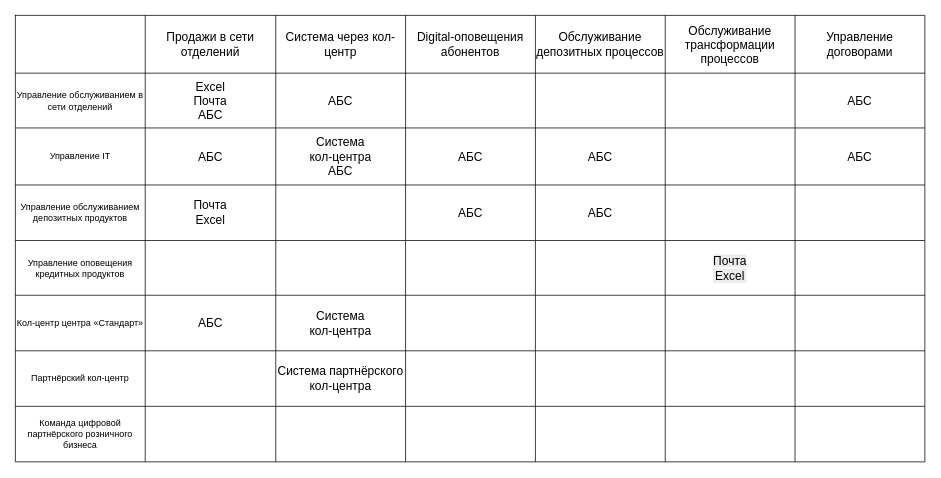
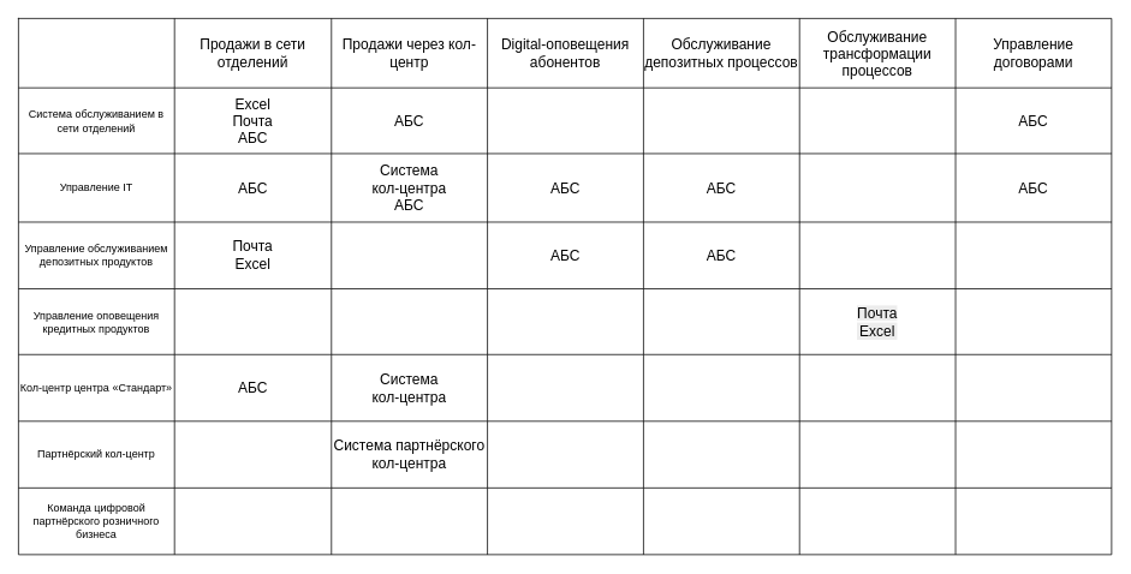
  <mxCell id="0" />
  <mxCell id="1" parent="0" />
  <mxCell id="2" value="" style="shape=table;startSize=0;container=1;collapsible=0;childLayout=tableLayout;fontSize=16;" parent="1" vertex="1"><mxGeometry x="20" y="20" width="1212" height="595" as="geometry" /></mxCell>
  <mxCell id="3" value="" style="shape=tableRow;horizontal=0;startSize=0;swimlaneHead=0;swimlaneBody=0;strokeColor=inherit;top=0;left=0;bottom=0;right=0;collapsible=0;dropTarget=0;fillColor=none;points=[[0,0.5],[1,0.5]];portConstraint=eastwest;fontSize=16;" parent="2" vertex="1"><mxGeometry width="1212" height="77" as="geometry" /></mxCell>
  <mxCell id="4" value="" style="shape=partialRectangle;html=1;whiteSpace=wrap;connectable=0;strokeColor=inherit;overflow=hidden;fillColor=none;top=0;left=0;bottom=0;right=0;pointerEvents=1;fontSize=16;" parent="3" vertex="1"><mxGeometry width="173" height="77" as="geometry"><mxRectangle width="173" height="77" as="alternateBounds" /></mxGeometry></mxCell>
  <mxCell id="5" value="Продажи в сети отделений" style="shape=partialRectangle;html=1;whiteSpace=wrap;connectable=0;strokeColor=inherit;overflow=hidden;fillColor=none;top=0;left=0;bottom=0;right=0;pointerEvents=1;fontSize=16;" parent="3" vertex="1"><mxGeometry x="173" width="174" height="77" as="geometry"><mxRectangle width="174" height="77" as="alternateBounds" /></mxGeometry></mxCell>
- <mxCell id="6" value="Система через кол-центр" style="shape=partialRectangle;html=1;whiteSpace=wrap;connectable=0;strokeColor=inherit;overflow=hidden;fillColor=none;top=0;left=0;bottom=0;right=0;pointerEvents=1;fontSize=16;" parent="3" vertex="1"><mxGeometry x="347" width="173" height="77" as="geometry"><mxRectangle width="173" height="77" as="alternateBounds" /></mxGeometry></mxCell>
+ <mxCell id="6" value="Продажи через кол-центр" style="shape=partialRectangle;html=1;whiteSpace=wrap;connectable=0;strokeColor=inherit;overflow=hidden;fillColor=none;top=0;left=0;bottom=0;right=0;pointerEvents=1;fontSize=16;" parent="3" vertex="1"><mxGeometry x="347" width="173" height="77" as="geometry"><mxRectangle width="173" height="77" as="alternateBounds" /></mxGeometry></mxCell>
  <mxCell id="7" value="Digital-оповещения абонентов" style="shape=partialRectangle;html=1;whiteSpace=wrap;connectable=0;strokeColor=inherit;overflow=hidden;fillColor=none;top=0;left=0;bottom=0;right=0;pointerEvents=1;fontSize=16;" parent="3" vertex="1"><mxGeometry x="520" width="173" height="77" as="geometry"><mxRectangle width="173" height="77" as="alternateBounds" /></mxGeometry></mxCell>
  <mxCell id="8" value="Обслуживание депозитных процессов" style="shape=partialRectangle;html=1;whiteSpace=wrap;connectable=0;strokeColor=inherit;overflow=hidden;fillColor=none;top=0;left=0;bottom=0;right=0;pointerEvents=1;fontSize=16;" parent="3" vertex="1"><mxGeometry x="693" width="173" height="77" as="geometry"><mxRectangle width="173" height="77" as="alternateBounds" /></mxGeometry></mxCell>
  <mxCell id="9" value="Обслуживание трансформации процессов" style="shape=partialRectangle;html=1;whiteSpace=wrap;connectable=0;strokeColor=inherit;overflow=hidden;fillColor=none;top=0;left=0;bottom=0;right=0;pointerEvents=1;fontSize=16;" parent="3" vertex="1"><mxGeometry x="866" width="173" height="77" as="geometry"><mxRectangle width="173" height="77" as="alternateBounds" /></mxGeometry></mxCell>
  <mxCell id="10" value="Управление договорами" style="shape=partialRectangle;html=1;whiteSpace=wrap;connectable=0;strokeColor=inherit;overflow=hidden;fillColor=none;top=0;left=0;bottom=0;right=0;pointerEvents=1;fontSize=16;" parent="3" vertex="1"><mxGeometry x="1039" width="173" height="77" as="geometry"><mxRectangle width="173" height="77" as="alternateBounds" /></mxGeometry></mxCell>
  <mxCell id="11" value="" style="shape=tableRow;horizontal=0;startSize=0;swimlaneHead=0;swimlaneBody=0;strokeColor=inherit;top=0;left=0;bottom=0;right=0;collapsible=0;dropTarget=0;fillColor=none;points=[[0,0.5],[1,0.5]];portConstraint=eastwest;fontSize=16;" parent="2" vertex="1"><mxGeometry y="77" width="1212" height="73" as="geometry" /></mxCell>
- <mxCell id="12" value="Управление обслуживанием в сети отделений" style="shape=partialRectangle;html=1;whiteSpace=wrap;connectable=0;strokeColor=inherit;overflow=hidden;fillColor=none;top=0;left=0;bottom=0;right=0;pointerEvents=1;" parent="11" vertex="1"><mxGeometry width="173" height="73" as="geometry"><mxRectangle width="173" height="73" as="alternateBounds" /></mxGeometry></mxCell>
+ <mxCell id="12" value="Система обслуживанием в сети отделений" style="shape=partialRectangle;html=1;whiteSpace=wrap;connectable=0;strokeColor=inherit;overflow=hidden;fillColor=none;top=0;left=0;bottom=0;right=0;pointerEvents=1;" parent="11" vertex="1"><mxGeometry width="173" height="73" as="geometry"><mxRectangle width="173" height="73" as="alternateBounds" /></mxGeometry></mxCell>
  <mxCell id="13" value="Excel&lt;div&gt;Почта&lt;/div&gt;&lt;div&gt;АБС&lt;/div&gt;" style="shape=partialRectangle;html=1;whiteSpace=wrap;connectable=0;strokeColor=inherit;overflow=hidden;fillColor=none;top=0;left=0;bottom=0;right=0;pointerEvents=1;fontSize=16;" parent="11" vertex="1"><mxGeometry x="173" width="174" height="73" as="geometry"><mxRectangle width="174" height="73" as="alternateBounds" /></mxGeometry></mxCell>
  <mxCell id="14" value="АБС" style="shape=partialRectangle;html=1;whiteSpace=wrap;connectable=0;strokeColor=inherit;overflow=hidden;fillColor=none;top=0;left=0;bottom=0;right=0;pointerEvents=1;fontSize=16;" parent="11" vertex="1"><mxGeometry x="347" width="173" height="73" as="geometry"><mxRectangle width="173" height="73" as="alternateBounds" /></mxGeometry></mxCell>
  <mxCell id="15" style="shape=partialRectangle;html=1;whiteSpace=wrap;connectable=0;strokeColor=inherit;overflow=hidden;fillColor=none;top=0;left=0;bottom=0;right=0;pointerEvents=1;fontSize=16;" parent="11" vertex="1"><mxGeometry x="520" width="173" height="73" as="geometry"><mxRectangle width="173" height="73" as="alternateBounds" /></mxGeometry></mxCell>
  <mxCell id="16" style="shape=partialRectangle;html=1;whiteSpace=wrap;connectable=0;strokeColor=inherit;overflow=hidden;fillColor=none;top=0;left=0;bottom=0;right=0;pointerEvents=1;fontSize=16;" parent="11" vertex="1"><mxGeometry x="693" width="173" height="73" as="geometry"><mxRectangle width="173" height="73" as="alternateBounds" /></mxGeometry></mxCell>
  <mxCell id="17" style="shape=partialRectangle;html=1;whiteSpace=wrap;connectable=0;strokeColor=inherit;overflow=hidden;fillColor=none;top=0;left=0;bottom=0;right=0;pointerEvents=1;fontSize=16;" parent="11" vertex="1"><mxGeometry x="866" width="173" height="73" as="geometry"><mxRectangle width="173" height="73" as="alternateBounds" /></mxGeometry></mxCell>
  <mxCell id="18" value="АБС" style="shape=partialRectangle;html=1;whiteSpace=wrap;connectable=0;strokeColor=inherit;overflow=hidden;fillColor=none;top=0;left=0;bottom=0;right=0;pointerEvents=1;fontSize=16;" parent="11" vertex="1"><mxGeometry x="1039" width="173" height="73" as="geometry"><mxRectangle width="173" height="73" as="alternateBounds" /></mxGeometry></mxCell>
  <mxCell id="19" value="" style="shape=tableRow;horizontal=0;startSize=0;swimlaneHead=0;swimlaneBody=0;strokeColor=inherit;top=0;left=0;bottom=0;right=0;collapsible=0;dropTarget=0;fillColor=none;points=[[0,0.5],[1,0.5]];portConstraint=eastwest;fontSize=16;" parent="2" vertex="1"><mxGeometry y="150" width="1212" height="76" as="geometry" /></mxCell>
  <mxCell id="20" value="Управление IT" style="shape=partialRectangle;html=1;whiteSpace=wrap;connectable=0;strokeColor=inherit;overflow=hidden;fillColor=none;top=0;left=0;bottom=0;right=0;pointerEvents=1;" parent="19" vertex="1"><mxGeometry width="173" height="76" as="geometry"><mxRectangle width="173" height="76" as="alternateBounds" /></mxGeometry></mxCell>
  <mxCell id="21" value="АБС" style="shape=partialRectangle;html=1;whiteSpace=wrap;connectable=0;strokeColor=inherit;overflow=hidden;fillColor=none;top=0;left=0;bottom=0;right=0;pointerEvents=1;fontSize=16;" parent="19" vertex="1"><mxGeometry x="173" width="174" height="76" as="geometry"><mxRectangle width="174" height="76" as="alternateBounds" /></mxGeometry></mxCell>
  <mxCell id="22" value="Система&lt;br&gt;&lt;span style=&quot;background-color: transparent; color: light-dark(rgb(0, 0, 0), rgb(255, 255, 255));&quot;&gt;кол-центра&lt;/span&gt;&lt;div&gt;АБС&lt;/div&gt;" style="shape=partialRectangle;html=1;whiteSpace=wrap;connectable=0;strokeColor=inherit;overflow=hidden;fillColor=none;top=0;left=0;bottom=0;right=0;pointerEvents=1;fontSize=16;" parent="19" vertex="1"><mxGeometry x="347" width="173" height="76" as="geometry"><mxRectangle width="173" height="76" as="alternateBounds" /></mxGeometry></mxCell>
  <mxCell id="23" value="АБС" style="shape=partialRectangle;html=1;whiteSpace=wrap;connectable=0;strokeColor=inherit;overflow=hidden;fillColor=none;top=0;left=0;bottom=0;right=0;pointerEvents=1;fontSize=16;" parent="19" vertex="1"><mxGeometry x="520" width="173" height="76" as="geometry"><mxRectangle width="173" height="76" as="alternateBounds" /></mxGeometry></mxCell>
  <mxCell id="24" value="АБС" style="shape=partialRectangle;html=1;whiteSpace=wrap;connectable=0;strokeColor=inherit;overflow=hidden;fillColor=none;top=0;left=0;bottom=0;right=0;pointerEvents=1;fontSize=16;" parent="19" vertex="1"><mxGeometry x="693" width="173" height="76" as="geometry"><mxRectangle width="173" height="76" as="alternateBounds" /></mxGeometry></mxCell>
  <mxCell id="25" style="shape=partialRectangle;html=1;whiteSpace=wrap;connectable=0;strokeColor=inherit;overflow=hidden;fillColor=none;top=0;left=0;bottom=0;right=0;pointerEvents=1;fontSize=16;" parent="19" vertex="1"><mxGeometry x="866" width="173" height="76" as="geometry"><mxRectangle width="173" height="76" as="alternateBounds" /></mxGeometry></mxCell>
  <mxCell id="26" value="АБС" style="shape=partialRectangle;html=1;whiteSpace=wrap;connectable=0;strokeColor=inherit;overflow=hidden;fillColor=none;top=0;left=0;bottom=0;right=0;pointerEvents=1;fontSize=16;" parent="19" vertex="1"><mxGeometry x="1039" width="173" height="76" as="geometry"><mxRectangle width="173" height="76" as="alternateBounds" /></mxGeometry></mxCell>
  <mxCell id="27" value="" style="shape=tableRow;horizontal=0;startSize=0;swimlaneHead=0;swimlaneBody=0;strokeColor=inherit;top=0;left=0;bottom=0;right=0;collapsible=0;dropTarget=0;fillColor=none;points=[[0,0.5],[1,0.5]];portConstraint=eastwest;fontSize=16;" parent="2" vertex="1"><mxGeometry y="226" width="1212" height="74" as="geometry" /></mxCell>
  <mxCell id="28" value="Управление обслуживанием депозитных продуктов" style="shape=partialRectangle;html=1;whiteSpace=wrap;connectable=0;strokeColor=inherit;overflow=hidden;fillColor=none;top=0;left=0;bottom=0;right=0;pointerEvents=1;" parent="27" vertex="1"><mxGeometry width="173" height="74" as="geometry"><mxRectangle width="173" height="74" as="alternateBounds" /></mxGeometry></mxCell>
  <mxCell id="29" value="Почта&lt;div&gt;Excel&lt;/div&gt;" style="shape=partialRectangle;html=1;whiteSpace=wrap;connectable=0;strokeColor=inherit;overflow=hidden;fillColor=none;top=0;left=0;bottom=0;right=0;pointerEvents=1;fontSize=16;" parent="27" vertex="1"><mxGeometry x="173" width="174" height="74" as="geometry"><mxRectangle width="174" height="74" as="alternateBounds" /></mxGeometry></mxCell>
  <mxCell id="30" value="" style="shape=partialRectangle;html=1;whiteSpace=wrap;connectable=0;strokeColor=inherit;overflow=hidden;fillColor=none;top=0;left=0;bottom=0;right=0;pointerEvents=1;fontSize=16;" parent="27" vertex="1"><mxGeometry x="347" width="173" height="74" as="geometry"><mxRectangle width="173" height="74" as="alternateBounds" /></mxGeometry></mxCell>
  <mxCell id="31" value="АБС" style="shape=partialRectangle;html=1;whiteSpace=wrap;connectable=0;strokeColor=inherit;overflow=hidden;fillColor=none;top=0;left=0;bottom=0;right=0;pointerEvents=1;fontSize=16;" parent="27" vertex="1"><mxGeometry x="520" width="173" height="74" as="geometry"><mxRectangle width="173" height="74" as="alternateBounds" /></mxGeometry></mxCell>
  <mxCell id="32" value="АБС" style="shape=partialRectangle;html=1;whiteSpace=wrap;connectable=0;strokeColor=inherit;overflow=hidden;fillColor=none;top=0;left=0;bottom=0;right=0;pointerEvents=1;fontSize=16;" parent="27" vertex="1"><mxGeometry x="693" width="173" height="74" as="geometry"><mxRectangle width="173" height="74" as="alternateBounds" /></mxGeometry></mxCell>
  <mxCell id="33" style="shape=partialRectangle;html=1;whiteSpace=wrap;connectable=0;strokeColor=inherit;overflow=hidden;fillColor=none;top=0;left=0;bottom=0;right=0;pointerEvents=1;fontSize=16;" parent="27" vertex="1"><mxGeometry x="866" width="173" height="74" as="geometry"><mxRectangle width="173" height="74" as="alternateBounds" /></mxGeometry></mxCell>
  <mxCell id="34" style="shape=partialRectangle;html=1;whiteSpace=wrap;connectable=0;strokeColor=inherit;overflow=hidden;fillColor=none;top=0;left=0;bottom=0;right=0;pointerEvents=1;fontSize=16;" parent="27" vertex="1"><mxGeometry x="1039" width="173" height="74" as="geometry"><mxRectangle width="173" height="74" as="alternateBounds" /></mxGeometry></mxCell>
  <mxCell id="35" value="" style="shape=tableRow;horizontal=0;startSize=0;swimlaneHead=0;swimlaneBody=0;strokeColor=inherit;top=0;left=0;bottom=0;right=0;collapsible=0;dropTarget=0;fillColor=none;points=[[0,0.5],[1,0.5]];portConstraint=eastwest;fontSize=16;" parent="2" vertex="1"><mxGeometry y="300" width="1212" height="73" as="geometry" /></mxCell>
  <mxCell id="36" value="Управление оповещения кредитных продуктов" style="shape=partialRectangle;html=1;whiteSpace=wrap;connectable=0;strokeColor=inherit;overflow=hidden;fillColor=none;top=0;left=0;bottom=0;right=0;pointerEvents=1;" parent="35" vertex="1"><mxGeometry width="173" height="73" as="geometry"><mxRectangle width="173" height="73" as="alternateBounds" /></mxGeometry></mxCell>
  <mxCell id="37" value="" style="shape=partialRectangle;html=1;whiteSpace=wrap;connectable=0;strokeColor=inherit;overflow=hidden;fillColor=none;top=0;left=0;bottom=0;right=0;pointerEvents=1;fontSize=16;" parent="35" vertex="1"><mxGeometry x="173" width="174" height="73" as="geometry"><mxRectangle width="174" height="73" as="alternateBounds" /></mxGeometry></mxCell>
  <mxCell id="38" value="" style="shape=partialRectangle;html=1;whiteSpace=wrap;connectable=0;strokeColor=inherit;overflow=hidden;fillColor=none;top=0;left=0;bottom=0;right=0;pointerEvents=1;fontSize=16;" parent="35" vertex="1"><mxGeometry x="347" width="173" height="73" as="geometry"><mxRectangle width="173" height="73" as="alternateBounds" /></mxGeometry></mxCell>
  <mxCell id="39" style="shape=partialRectangle;html=1;whiteSpace=wrap;connectable=0;strokeColor=inherit;overflow=hidden;fillColor=none;top=0;left=0;bottom=0;right=0;pointerEvents=1;fontSize=16;" parent="35" vertex="1"><mxGeometry x="520" width="173" height="73" as="geometry"><mxRectangle width="173" height="73" as="alternateBounds" /></mxGeometry></mxCell>
  <mxCell id="40" style="shape=partialRectangle;html=1;whiteSpace=wrap;connectable=0;strokeColor=inherit;overflow=hidden;fillColor=none;top=0;left=0;bottom=0;right=0;pointerEvents=1;fontSize=16;" parent="35" vertex="1"><mxGeometry x="693" width="173" height="73" as="geometry"><mxRectangle width="173" height="73" as="alternateBounds" /></mxGeometry></mxCell>
  <mxCell id="41" value="&lt;span style=&quot;color: rgb(0, 0, 0); font-family: Helvetica; font-size: 16px; font-style: normal; font-variant-ligatures: normal; font-variant-caps: normal; font-weight: 400; letter-spacing: normal; orphans: 2; text-align: center; text-indent: 0px; text-transform: none; widows: 2; word-spacing: 0px; -webkit-text-stroke-width: 0px; white-space: normal; background-color: rgb(236, 236, 236); text-decoration-thickness: initial; text-decoration-style: initial; text-decoration-color: initial; display: inline !important; float: none;&quot;&gt;Почта&lt;/span&gt;&lt;div style=&quot;forced-color-adjust: none; color: rgb(0, 0, 0); font-family: Helvetica; font-size: 16px; font-style: normal; font-variant-ligatures: normal; font-variant-caps: normal; font-weight: 400; letter-spacing: normal; orphans: 2; text-align: center; text-indent: 0px; text-transform: none; widows: 2; word-spacing: 0px; -webkit-text-stroke-width: 0px; white-space: normal; background-color: rgb(236, 236, 236); text-decoration-thickness: initial; text-decoration-style: initial; text-decoration-color: initial;&quot;&gt;Excel&lt;/div&gt;" style="shape=partialRectangle;html=1;whiteSpace=wrap;connectable=0;strokeColor=inherit;overflow=hidden;fillColor=none;top=0;left=0;bottom=0;right=0;pointerEvents=1;fontSize=16;" parent="35" vertex="1"><mxGeometry x="866" width="173" height="73" as="geometry"><mxRectangle width="173" height="73" as="alternateBounds" /></mxGeometry></mxCell>
  <mxCell id="42" style="shape=partialRectangle;html=1;whiteSpace=wrap;connectable=0;strokeColor=inherit;overflow=hidden;fillColor=none;top=0;left=0;bottom=0;right=0;pointerEvents=1;fontSize=16;" parent="35" vertex="1"><mxGeometry x="1039" width="173" height="73" as="geometry"><mxRectangle width="173" height="73" as="alternateBounds" /></mxGeometry></mxCell>
  <mxCell id="43" value="" style="shape=tableRow;horizontal=0;startSize=0;swimlaneHead=0;swimlaneBody=0;strokeColor=inherit;top=0;left=0;bottom=0;right=0;collapsible=0;dropTarget=0;fillColor=none;points=[[0,0.5],[1,0.5]];portConstraint=eastwest;fontSize=16;" parent="2" vertex="1"><mxGeometry y="373" width="1212" height="74" as="geometry" /></mxCell>
  <mxCell id="44" value="Кол-центр центра «Стандарт»" style="shape=partialRectangle;html=1;whiteSpace=wrap;connectable=0;strokeColor=inherit;overflow=hidden;fillColor=none;top=0;left=0;bottom=0;right=0;pointerEvents=1;" parent="43" vertex="1"><mxGeometry width="173" height="74" as="geometry"><mxRectangle width="173" height="74" as="alternateBounds" /></mxGeometry></mxCell>
  <mxCell id="45" value="АБС" style="shape=partialRectangle;html=1;whiteSpace=wrap;connectable=0;strokeColor=inherit;overflow=hidden;fillColor=none;top=0;left=0;bottom=0;right=0;pointerEvents=1;fontSize=16;" parent="43" vertex="1"><mxGeometry x="173" width="174" height="74" as="geometry"><mxRectangle width="174" height="74" as="alternateBounds" /></mxGeometry></mxCell>
  <mxCell id="46" value="Система&lt;div&gt;кол-центра&lt;/div&gt;" style="shape=partialRectangle;html=1;whiteSpace=wrap;connectable=0;strokeColor=inherit;overflow=hidden;fillColor=none;top=0;left=0;bottom=0;right=0;pointerEvents=1;fontSize=16;" parent="43" vertex="1"><mxGeometry x="347" width="173" height="74" as="geometry"><mxRectangle width="173" height="74" as="alternateBounds" /></mxGeometry></mxCell>
  <mxCell id="47" style="shape=partialRectangle;html=1;whiteSpace=wrap;connectable=0;strokeColor=inherit;overflow=hidden;fillColor=none;top=0;left=0;bottom=0;right=0;pointerEvents=1;fontSize=16;" parent="43" vertex="1"><mxGeometry x="520" width="173" height="74" as="geometry"><mxRectangle width="173" height="74" as="alternateBounds" /></mxGeometry></mxCell>
  <mxCell id="48" style="shape=partialRectangle;html=1;whiteSpace=wrap;connectable=0;strokeColor=inherit;overflow=hidden;fillColor=none;top=0;left=0;bottom=0;right=0;pointerEvents=1;fontSize=16;" parent="43" vertex="1"><mxGeometry x="693" width="173" height="74" as="geometry"><mxRectangle width="173" height="74" as="alternateBounds" /></mxGeometry></mxCell>
  <mxCell id="49" style="shape=partialRectangle;html=1;whiteSpace=wrap;connectable=0;strokeColor=inherit;overflow=hidden;fillColor=none;top=0;left=0;bottom=0;right=0;pointerEvents=1;fontSize=16;" parent="43" vertex="1"><mxGeometry x="866" width="173" height="74" as="geometry"><mxRectangle width="173" height="74" as="alternateBounds" /></mxGeometry></mxCell>
  <mxCell id="50" style="shape=partialRectangle;html=1;whiteSpace=wrap;connectable=0;strokeColor=inherit;overflow=hidden;fillColor=none;top=0;left=0;bottom=0;right=0;pointerEvents=1;fontSize=16;" parent="43" vertex="1"><mxGeometry x="1039" width="173" height="74" as="geometry"><mxRectangle width="173" height="74" as="alternateBounds" /></mxGeometry></mxCell>
  <mxCell id="51" style="shape=tableRow;horizontal=0;startSize=0;swimlaneHead=0;swimlaneBody=0;strokeColor=inherit;top=0;left=0;bottom=0;right=0;collapsible=0;dropTarget=0;fillColor=none;points=[[0,0.5],[1,0.5]];portConstraint=eastwest;fontSize=16;" parent="2" vertex="1"><mxGeometry y="447" width="1212" height="74" as="geometry" /></mxCell>
  <mxCell id="52" value="Партнёрский кол-центр" style="shape=partialRectangle;html=1;whiteSpace=wrap;connectable=0;strokeColor=inherit;overflow=hidden;fillColor=none;top=0;left=0;bottom=0;right=0;pointerEvents=1;" parent="51" vertex="1"><mxGeometry width="173" height="74" as="geometry"><mxRectangle width="173" height="74" as="alternateBounds" /></mxGeometry></mxCell>
  <mxCell id="53" style="shape=partialRectangle;html=1;whiteSpace=wrap;connectable=0;strokeColor=inherit;overflow=hidden;fillColor=none;top=0;left=0;bottom=0;right=0;pointerEvents=1;fontSize=16;" parent="51" vertex="1"><mxGeometry x="173" width="174" height="74" as="geometry"><mxRectangle width="174" height="74" as="alternateBounds" /></mxGeometry></mxCell>
  <mxCell id="54" value="Система партнёрского кол-центра" style="shape=partialRectangle;html=1;whiteSpace=wrap;connectable=0;strokeColor=inherit;overflow=hidden;fillColor=none;top=0;left=0;bottom=0;right=0;pointerEvents=1;fontSize=16;" parent="51" vertex="1"><mxGeometry x="347" width="173" height="74" as="geometry"><mxRectangle width="173" height="74" as="alternateBounds" /></mxGeometry></mxCell>
  <mxCell id="55" style="shape=partialRectangle;html=1;whiteSpace=wrap;connectable=0;strokeColor=inherit;overflow=hidden;fillColor=none;top=0;left=0;bottom=0;right=0;pointerEvents=1;fontSize=16;" parent="51" vertex="1"><mxGeometry x="520" width="173" height="74" as="geometry"><mxRectangle width="173" height="74" as="alternateBounds" /></mxGeometry></mxCell>
  <mxCell id="56" style="shape=partialRectangle;html=1;whiteSpace=wrap;connectable=0;strokeColor=inherit;overflow=hidden;fillColor=none;top=0;left=0;bottom=0;right=0;pointerEvents=1;fontSize=16;" parent="51" vertex="1"><mxGeometry x="693" width="173" height="74" as="geometry"><mxRectangle width="173" height="74" as="alternateBounds" /></mxGeometry></mxCell>
  <mxCell id="57" style="shape=partialRectangle;html=1;whiteSpace=wrap;connectable=0;strokeColor=inherit;overflow=hidden;fillColor=none;top=0;left=0;bottom=0;right=0;pointerEvents=1;fontSize=16;" parent="51" vertex="1"><mxGeometry x="866" width="173" height="74" as="geometry"><mxRectangle width="173" height="74" as="alternateBounds" /></mxGeometry></mxCell>
  <mxCell id="58" style="shape=partialRectangle;html=1;whiteSpace=wrap;connectable=0;strokeColor=inherit;overflow=hidden;fillColor=none;top=0;left=0;bottom=0;right=0;pointerEvents=1;fontSize=16;" parent="51" vertex="1"><mxGeometry x="1039" width="173" height="74" as="geometry"><mxRectangle width="173" height="74" as="alternateBounds" /></mxGeometry></mxCell>
  <mxCell id="59" style="shape=tableRow;horizontal=0;startSize=0;swimlaneHead=0;swimlaneBody=0;strokeColor=inherit;top=0;left=0;bottom=0;right=0;collapsible=0;dropTarget=0;fillColor=none;points=[[0,0.5],[1,0.5]];portConstraint=eastwest;fontSize=16;" parent="2" vertex="1"><mxGeometry y="521" width="1212" height="74" as="geometry" /></mxCell>
  <mxCell id="60" value="Команда цифровой партнёрского розничного бизнеса" style="shape=partialRectangle;html=1;whiteSpace=wrap;connectable=0;strokeColor=inherit;overflow=hidden;fillColor=none;top=0;left=0;bottom=0;right=0;pointerEvents=1;" parent="59" vertex="1"><mxGeometry width="173" height="74" as="geometry"><mxRectangle width="173" height="74" as="alternateBounds" /></mxGeometry></mxCell>
  <mxCell id="61" style="shape=partialRectangle;html=1;whiteSpace=wrap;connectable=0;strokeColor=inherit;overflow=hidden;fillColor=none;top=0;left=0;bottom=0;right=0;pointerEvents=1;fontSize=16;" parent="59" vertex="1"><mxGeometry x="173" width="174" height="74" as="geometry"><mxRectangle width="174" height="74" as="alternateBounds" /></mxGeometry></mxCell>
  <mxCell id="62" style="shape=partialRectangle;html=1;whiteSpace=wrap;connectable=0;strokeColor=inherit;overflow=hidden;fillColor=none;top=0;left=0;bottom=0;right=0;pointerEvents=1;fontSize=16;" parent="59" vertex="1"><mxGeometry x="347" width="173" height="74" as="geometry"><mxRectangle width="173" height="74" as="alternateBounds" /></mxGeometry></mxCell>
  <mxCell id="63" style="shape=partialRectangle;html=1;whiteSpace=wrap;connectable=0;strokeColor=inherit;overflow=hidden;fillColor=none;top=0;left=0;bottom=0;right=0;pointerEvents=1;fontSize=16;" parent="59" vertex="1"><mxGeometry x="520" width="173" height="74" as="geometry"><mxRectangle width="173" height="74" as="alternateBounds" /></mxGeometry></mxCell>
  <mxCell id="64" style="shape=partialRectangle;html=1;whiteSpace=wrap;connectable=0;strokeColor=inherit;overflow=hidden;fillColor=none;top=0;left=0;bottom=0;right=0;pointerEvents=1;fontSize=16;" parent="59" vertex="1"><mxGeometry x="693" width="173" height="74" as="geometry"><mxRectangle width="173" height="74" as="alternateBounds" /></mxGeometry></mxCell>
  <mxCell id="65" style="shape=partialRectangle;html=1;whiteSpace=wrap;connectable=0;strokeColor=inherit;overflow=hidden;fillColor=none;top=0;left=0;bottom=0;right=0;pointerEvents=1;fontSize=16;" parent="59" vertex="1"><mxGeometry x="866" width="173" height="74" as="geometry"><mxRectangle width="173" height="74" as="alternateBounds" /></mxGeometry></mxCell>
  <mxCell id="66" style="shape=partialRectangle;html=1;whiteSpace=wrap;connectable=0;strokeColor=inherit;overflow=hidden;fillColor=none;top=0;left=0;bottom=0;right=0;pointerEvents=1;fontSize=16;" parent="59" vertex="1"><mxGeometry x="1039" width="173" height="74" as="geometry"><mxRectangle width="173" height="74" as="alternateBounds" /></mxGeometry></mxCell>
